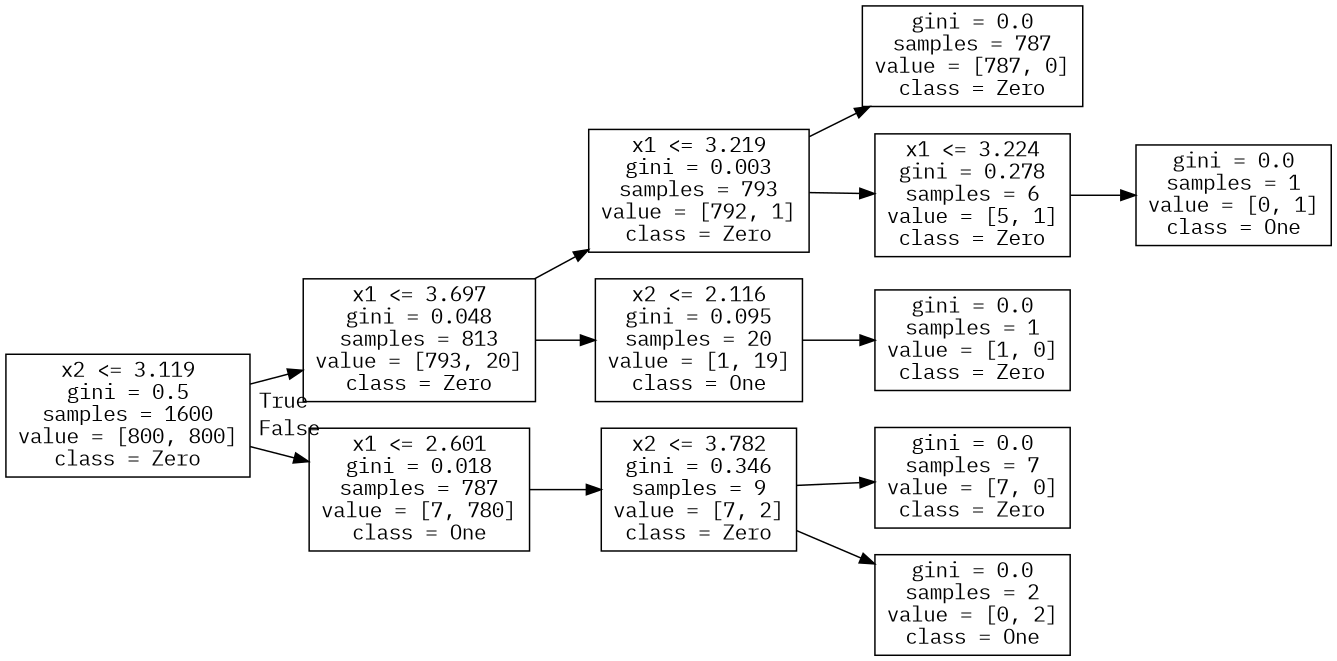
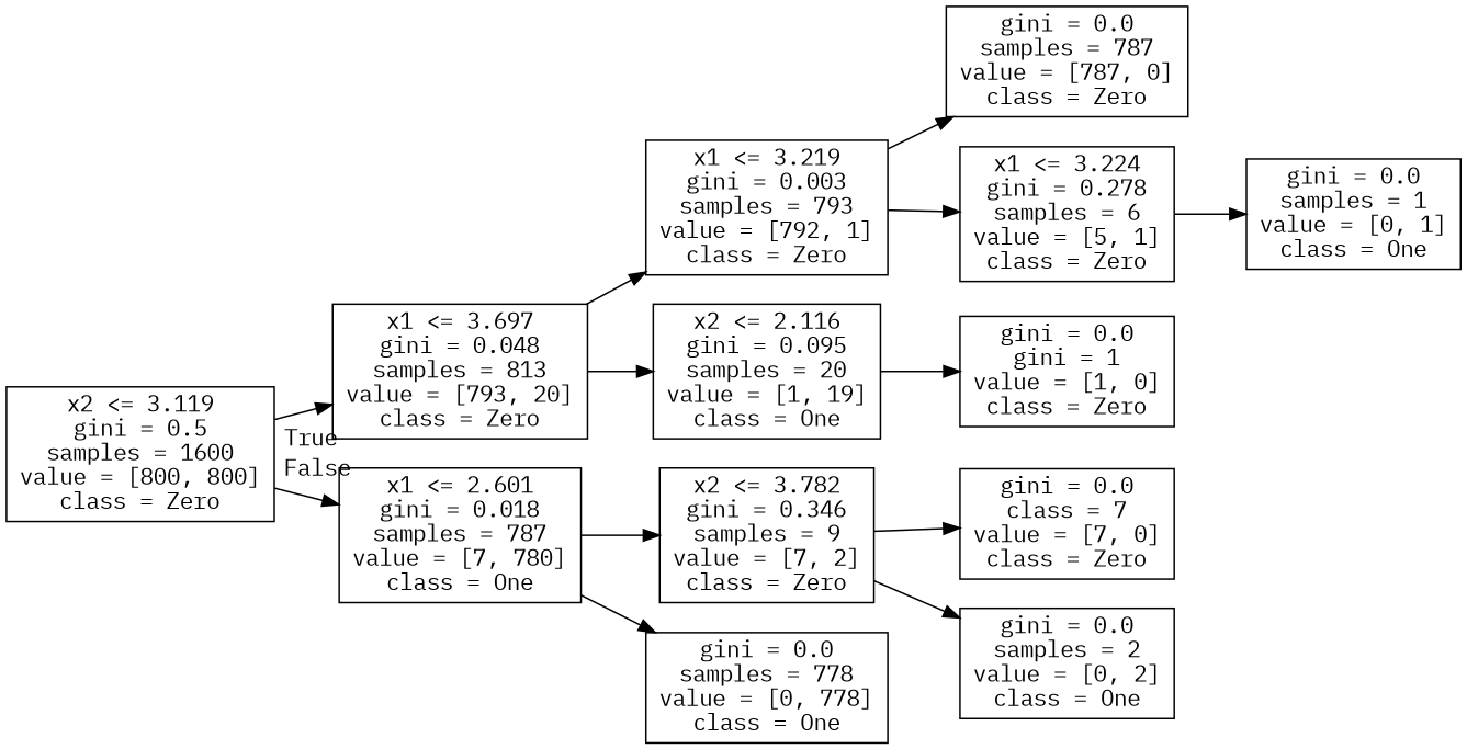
  digraph {
    fontname="IBM Plex Mono"
    rankdir=LR
    node [fontname="IBM Plex Mono" shape=box]
    edge [fontname="IBM Plex Mono"]
    n1 [label="x2 <= 3.119\ngini = 0.5\nsamples = 1600\nvalue = [800, 800]\nclass = Zero"]
    n2 [label="x1 <= 3.697\ngini = 0.048\nsamples = 813\nvalue = [793, 20]\nclass = Zero"]
    n3 [label="x1 <= 2.601\ngini = 0.018\nsamples = 787\nvalue = [7, 780]\nclass = One"]
    n4 [label="x1 <= 3.219\ngini = 0.003\nsamples = 793\nvalue = [792, 1]\nclass = Zero"]
    n5 [label="x2 <= 2.116\ngini = 0.095\nsamples = 20\nvalue = [1, 19]\nclass = One"]
    n6 [label="x2 <= 3.782\ngini = 0.346\nsamples = 9\nvalue = [7, 2]\nclass = Zero"]
+   n7 [label="gini = 0.0\nsamples = 778\nvalue = [0, 778]\nclass = One"]
    n8 [label="gini = 0.0\nsamples = 787\nvalue = [787, 0]\nclass = Zero"]
    n9 [label="x1 <= 3.224\ngini = 0.278\nsamples = 6\nvalue = [5, 1]\nclass = Zero"]
-   n10 [label="gini = 0.0\nsamples = 1\nvalue = [1, 0]\nclass = Zero"]
+   n10 [label="gini = 0.0\ngini = 1\nvalue = [1, 0]\nclass = Zero"]
    n11 [label="gini = 0.0\nsamples = 1\nvalue = [0, 1]\nclass = One"]
-   n12 [label="gini = 0.0\nsamples = 7\nvalue = [7, 0]\nclass = Zero"]
+   n12 [label="gini = 0.0\nclass = 7\nvalue = [7, 0]\nclass = Zero"]
    n13 [label="gini = 0.0\nsamples = 2\nvalue = [0, 2]\nclass = One"]
    n1 -> n2 [headlabel=True labelangle=45 labeldistance=2.5]
    n1 -> n3 [headlabel=False labelangle=-45 labeldistance=2.5]
    n2 -> n4
    n2 -> n5
    n3 -> n6
+   n3 -> n7
    n4 -> n8
    n4 -> n9
    n5 -> n10
    n6 -> n12
    n6 -> n13
    n9 -> n11
  }
